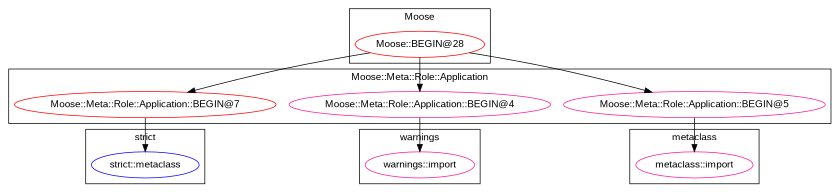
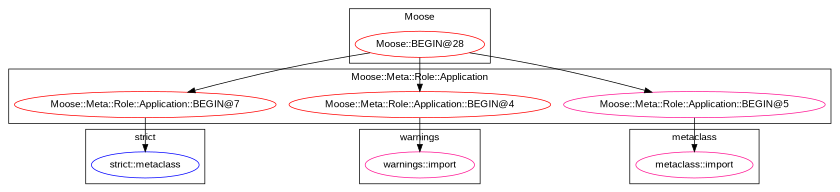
  digraph {
    fontname="Liberation Sans"
    node [color=red fontname="Liberation Sans"]
    edge [fontname="Liberation Sans"]
    "Moose::BEGIN@28"
    "warnings::import" [color=deeppink]
    "metaclass::import" [color=deeppink]
    n4 [color=blue label="strict::metaclass"]
    n5 [label="Moose::Meta::Role::Application::BEGIN@7"]
-   "Moose::Meta::Role::Application::BEGIN@4" [color=deeppink]
+   "Moose::Meta::Role::Application::BEGIN@4"
    "Moose::Meta::Role::Application::BEGIN@5" [color=deeppink]
    subgraph cluster_1 {
      label=Moose
      "Moose::BEGIN@28"
    }
    subgraph cluster_2 {
      label=warnings
      "warnings::import"
    }
    subgraph cluster_3 {
      label=metaclass
      "metaclass::import"
    }
    subgraph cluster_4 {
      label="strict"
      n4
    }
    subgraph cluster_5 {
      label="Moose::Meta::Role::Application"
      n5
      "Moose::Meta::Role::Application::BEGIN@4"
      "Moose::Meta::Role::Application::BEGIN@5"
    }
    "Moose::BEGIN@28" -> n5
    "Moose::BEGIN@28" -> "Moose::Meta::Role::Application::BEGIN@4"
    "Moose::BEGIN@28" -> "Moose::Meta::Role::Application::BEGIN@5"
    n5 -> n4
    "Moose::Meta::Role::Application::BEGIN@4" -> "warnings::import"
    "Moose::Meta::Role::Application::BEGIN@5" -> "metaclass::import"
  }
